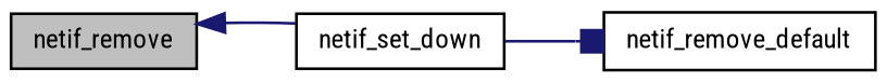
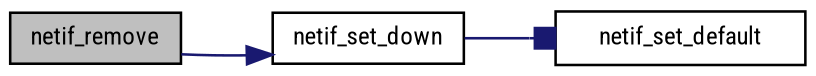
  digraph {
    fontname="Roboto Condensed"
    rankdir=LR
    node [color=black fillcolor=white fontname="Roboto Condensed" fontsize=10 shape=record style=filled]
    edge [color=midnightblue fontname="Roboto Condensed" fontsize=10 labelfontname=Helvetica labelfontsize=10 style=solid]
    n1 [fillcolor=grey75 fontcolor=black height=0.2 label=netif_remove width=0.4]
    n2 [height=0.2 label=netif_set_down width=0.4]
-   n3 [height=0.2 label=netif_remove_default width=0.4]
-   n2 -> n1 [arrowhead=normal]
+   n3 [height=0.2 label=netif_set_default width=0.4]
+   n1 -> n2 [arrowhead=normal]
    n2 -> n3 [arrowhead=box]
  }
